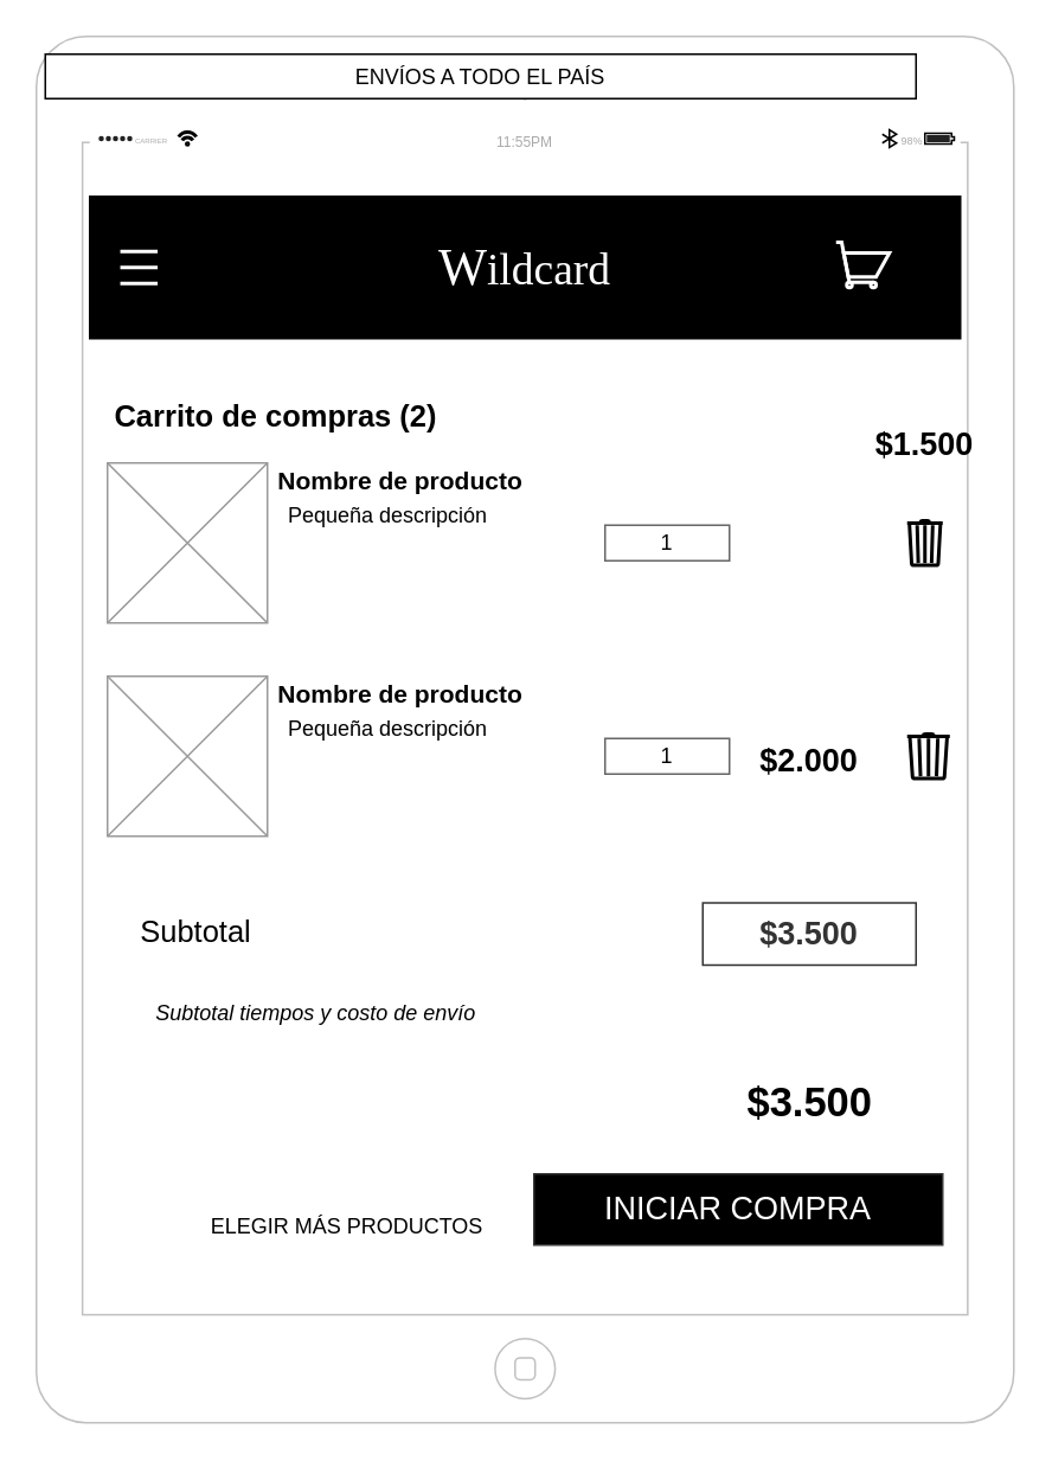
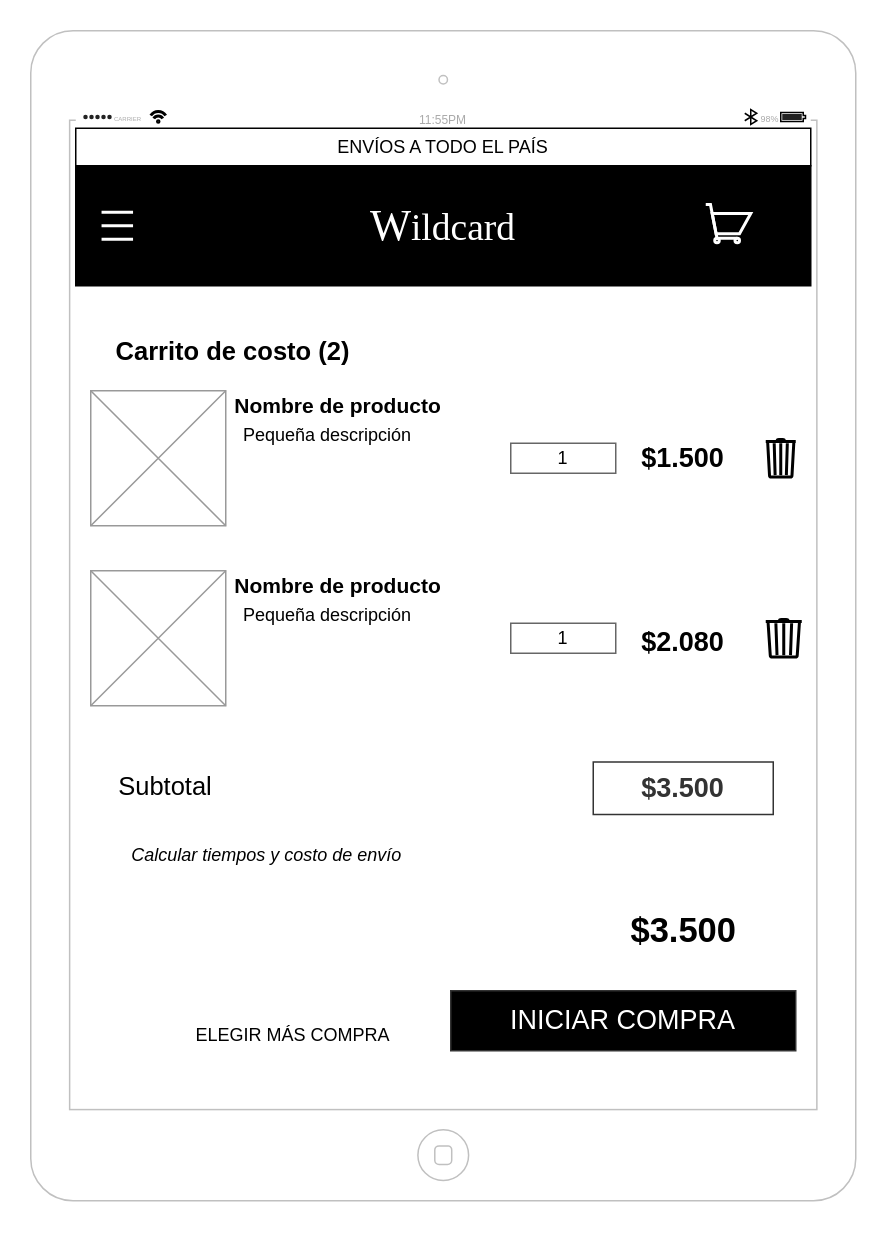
  <mxCell id="0" />
  <mxCell id="1" parent="0" />
  <mxCell id="2" value="" style="html=1;verticalLabelPosition=bottom;labelBackgroundColor=#ffffff;verticalAlign=top;shadow=0;dashed=0;strokeWidth=1;shape=mxgraph.ios7.misc.ipad10inch;strokeColor=#c0c0c0;" parent="1" vertex="1"><mxGeometry x="20" y="20" width="550" height="780" as="geometry" /></mxCell>
  <mxCell id="3" value="" style="html=1;strokeWidth=1;shadow=0;dashed=0;shape=mxgraph.ios7ui.appBar;fillColor=#ffffff;gradientColor=none;" parent="1" vertex="1"><mxGeometry x="50" y="70" width="490" height="15" as="geometry" /></mxCell>
  <mxCell id="4" value="CARRIER" style="shape=rect;align=left;fontSize=8;spacingLeft=24;fontSize=4;fontColor=#aaaaaa;strokeColor=none;fillColor=none;spacingTop=4;" parent="3" vertex="1"><mxGeometry y="0.5" width="50" height="13" relative="1" as="geometry"><mxPoint y="-6.5" as="offset" /></mxGeometry></mxCell>
  <mxCell id="5" value="11:55PM" style="shape=rect;fontSize=8;fontColor=#aaaaaa;strokeColor=none;fillColor=none;spacingTop=4;" parent="3" vertex="1"><mxGeometry x="0.5" y="0.5" width="50" height="13" relative="1" as="geometry"><mxPoint x="-25" y="-6.5" as="offset" /></mxGeometry></mxCell>
  <mxCell id="6" value="98%" style="shape=rect;align=right;fontSize=8;spacingRight=19;fontSize=6;fontColor=#aaaaaa;strokeColor=none;fillColor=none;spacingTop=4;" parent="3" vertex="1"><mxGeometry x="1" y="0.5" width="45" height="13" relative="1" as="geometry"><mxPoint x="-45" y="-6.5" as="offset" /></mxGeometry></mxCell>
- <mxCell id="7" value="&lt;font style=&quot;vertical-align: inherit&quot;&gt;&lt;font style=&quot;vertical-align: inherit&quot;&gt;ENVÍOS A TODO EL PAÍS&lt;/font&gt;&lt;/font&gt;" style="rounded=0;whiteSpace=wrap;html=1;" parent="1" vertex="1"><mxGeometry x="25" y="30" width="490" height="25" as="geometry" /></mxCell>
+ <mxCell id="7" value="&lt;font style=&quot;vertical-align: inherit&quot;&gt;&lt;font style=&quot;vertical-align: inherit&quot;&gt;ENVÍOS A TODO EL PAÍS&lt;/font&gt;&lt;/font&gt;" style="rounded=0;whiteSpace=wrap;html=1;" parent="1" vertex="1"><mxGeometry x="50" y="85" width="490" height="25" as="geometry" /></mxCell>
  <mxCell id="8" value="&lt;font color=&quot;#ffffff&quot; face=&quot;voga&quot; data-font-src=&quot;https://fonts.googleapis.com/css?family=voga&quot; style=&quot;font-size: 29px&quot;&gt;&lt;font style=&quot;vertical-align: inherit&quot;&gt;&lt;font style=&quot;vertical-align: inherit&quot;&gt;&lt;font style=&quot;vertical-align: inherit&quot;&gt;&lt;font style=&quot;vertical-align: inherit&quot;&gt;&lt;font style=&quot;vertical-align: inherit&quot;&gt;&lt;font style=&quot;vertical-align: inherit&quot;&gt;W&lt;/font&gt;&lt;/font&gt;&lt;/font&gt;&lt;/font&gt;&lt;/font&gt;&lt;/font&gt;&lt;/font&gt;&lt;font color=&quot;#ffffff&quot; face=&quot;voga&quot; data-font-src=&quot;https://fonts.googleapis.com/css?family=voga&quot;&gt;&lt;font style=&quot;vertical-align: inherit&quot;&gt;&lt;font style=&quot;vertical-align: inherit ; font-size: 25px&quot;&gt;&lt;font style=&quot;vertical-align: inherit&quot;&gt;&lt;font style=&quot;vertical-align: inherit&quot;&gt;&lt;font style=&quot;vertical-align: inherit&quot;&gt;&lt;font style=&quot;vertical-align: inherit&quot;&gt;ildcard&lt;/font&gt;&lt;/font&gt;&lt;/font&gt;&lt;/font&gt;&lt;/font&gt;&lt;/font&gt;&lt;/font&gt;" style="rounded=0;whiteSpace=wrap;html=1;fillColor=#000000;" parent="1" vertex="1"><mxGeometry x="50" y="110" width="490" height="80" as="geometry" /></mxCell>
  <mxCell id="9" value="" style="html=1;verticalLabelPosition=bottom;align=center;labelBackgroundColor=#ffffff;verticalAlign=top;strokeWidth=2;shadow=0;dashed=0;shape=mxgraph.ios7.icons.most_viewed;pointerEvents=1;fillColor=#000000;strokeColor=#FFFFFF;" parent="1" vertex="1"><mxGeometry x="60" y="138.6" width="28.2" height="22.8" as="geometry" /></mxCell>
  <mxCell id="10" value="" style="html=1;verticalLabelPosition=bottom;align=center;labelBackgroundColor=#ffffff;verticalAlign=top;strokeWidth=2;shadow=0;dashed=0;shape=mxgraph.ios7.icons.shopping_cart;fillColor=none;strokeColor=#FFFFFF;" parent="1" vertex="1"><mxGeometry x="470" y="135.9" width="30" height="25.5" as="geometry" /></mxCell>
- <mxCell id="11" value="&lt;b&gt;&lt;font style=&quot;font-size: 17px&quot;&gt;Carrito de compras (2)&lt;/font&gt;&lt;/b&gt;" style="text;html=1;strokeColor=none;fillColor=none;align=center;verticalAlign=middle;whiteSpace=wrap;rounded=0;" parent="1" vertex="1"><mxGeometry x="60" y="220" width="190" height="30" as="geometry" /></mxCell>
+ <mxCell id="11" value="&lt;b&gt;&lt;font style=&quot;font-size: 17px&quot;&gt;Carrito de costo (2)&lt;/font&gt;&lt;/b&gt;" style="text;html=1;strokeColor=none;fillColor=none;align=center;verticalAlign=middle;whiteSpace=wrap;rounded=0;" parent="1" vertex="1"><mxGeometry x="60" y="220" width="190" height="30" as="geometry" /></mxCell>
  <mxCell id="12" value="" style="verticalLabelPosition=bottom;shadow=0;dashed=0;align=center;html=1;verticalAlign=top;strokeWidth=1;shape=mxgraph.mockup.graphics.simpleIcon;strokeColor=#999999;fillColor=none;" parent="1" vertex="1"><mxGeometry x="60" y="260" width="90" height="90" as="geometry" /></mxCell>
  <mxCell id="13" value="" style="verticalLabelPosition=bottom;shadow=0;dashed=0;align=center;html=1;verticalAlign=top;strokeWidth=1;shape=mxgraph.mockup.graphics.simpleIcon;strokeColor=#999999;fillColor=none;" parent="1" vertex="1"><mxGeometry x="60" y="380" width="90" height="90" as="geometry" /></mxCell>
  <mxCell id="14" value="&lt;b&gt;&lt;font style=&quot;font-size: 14px&quot;&gt;Nombre de producto&lt;/font&gt;&lt;/b&gt;" style="text;html=1;strokeColor=none;fillColor=none;align=center;verticalAlign=middle;whiteSpace=wrap;rounded=0;" parent="1" vertex="1"><mxGeometry x="150" y="380" width="150" height="20" as="geometry" /></mxCell>
  <mxCell id="15" value="&lt;b&gt;&lt;font style=&quot;font-size: 14px&quot;&gt;Nombre de producto&lt;/font&gt;&lt;/b&gt;" style="text;html=1;strokeColor=none;fillColor=none;align=center;verticalAlign=middle;whiteSpace=wrap;rounded=0;" parent="1" vertex="1"><mxGeometry x="150" y="260" width="150" height="20" as="geometry" /></mxCell>
  <mxCell id="16" value="Pequeña descripción" style="text;html=1;strokeColor=none;fillColor=none;align=left;verticalAlign=middle;whiteSpace=wrap;rounded=0;" parent="1" vertex="1"><mxGeometry x="160" y="280" width="120" height="20" as="geometry" /></mxCell>
  <mxCell id="17" value="&lt;span&gt;Pequeña descripción&lt;/span&gt;" style="text;html=1;strokeColor=none;fillColor=none;align=left;verticalAlign=middle;whiteSpace=wrap;rounded=0;" parent="1" vertex="1"><mxGeometry x="160" y="400" width="120" height="20" as="geometry" /></mxCell>
  <mxCell id="18" value="1" style="rounded=0;whiteSpace=wrap;html=1;fillColor=none;align=center;strokeColor=#666666;" parent="1" vertex="1"><mxGeometry x="340" y="295" width="70" height="20" as="geometry" /></mxCell>
  <mxCell id="19" value="1" style="rounded=0;whiteSpace=wrap;html=1;strokeColor=#666666;fillColor=none;align=center;" parent="1" vertex="1"><mxGeometry x="340" y="415" width="70" height="20" as="geometry" /></mxCell>
- <mxCell id="20" value="&lt;b&gt;&lt;font style=&quot;font-size: 18px&quot;&gt;$1.500&lt;/font&gt;&lt;/b&gt;" style="text;html=1;strokeColor=none;fillColor=none;align=center;verticalAlign=middle;whiteSpace=wrap;rounded=0;" parent="1" vertex="1"><mxGeometry x="480" y="237.5" width="80" height="25" as="geometry" /></mxCell>
- <mxCell id="21" value="&lt;b&gt;&lt;font style=&quot;font-size: 18px&quot;&gt;$2.000&lt;/font&gt;&lt;/b&gt;" style="text;html=1;strokeColor=none;fillColor=none;align=center;verticalAlign=middle;whiteSpace=wrap;rounded=0;" parent="1" vertex="1"><mxGeometry x="420" y="412.5" width="70" height="30" as="geometry" /></mxCell>
+ <mxCell id="20" value="&lt;b&gt;&lt;font style=&quot;font-size: 18px&quot;&gt;$1.500&lt;/font&gt;&lt;/b&gt;" style="text;html=1;strokeColor=none;fillColor=none;align=center;verticalAlign=middle;whiteSpace=wrap;rounded=0;" parent="1" vertex="1"><mxGeometry x="415" y="292.5" width="80" height="25" as="geometry" /></mxCell>
+ <mxCell id="21" value="&lt;b&gt;&lt;font style=&quot;font-size: 18px&quot;&gt;$2.080&lt;/font&gt;&lt;/b&gt;" style="text;html=1;strokeColor=none;fillColor=none;align=center;verticalAlign=middle;whiteSpace=wrap;rounded=0;" parent="1" vertex="1"><mxGeometry x="420" y="412.5" width="70" height="30" as="geometry" /></mxCell>
  <mxCell id="22" value="" style="html=1;verticalLabelPosition=bottom;align=center;labelBackgroundColor=#ffffff;verticalAlign=top;strokeWidth=2;shadow=0;dashed=0;shape=mxgraph.ios7.icons.trashcan;fillColor=none;" parent="1" vertex="1"><mxGeometry x="510" y="292.5" width="20" height="25" as="geometry" /></mxCell>
  <mxCell id="23" value="" style="html=1;verticalLabelPosition=bottom;align=center;labelBackgroundColor=#ffffff;verticalAlign=top;strokeWidth=2;shadow=0;dashed=0;shape=mxgraph.ios7.icons.trashcan;fillColor=none;" parent="1" vertex="1"><mxGeometry x="510" y="412.5" width="24" height="25" as="geometry" /></mxCell>
  <mxCell id="24" value="&lt;font style=&quot;font-size: 17px&quot;&gt;Subtotal&lt;/font&gt;" style="text;html=1;strokeColor=none;fillColor=none;align=center;verticalAlign=middle;whiteSpace=wrap;rounded=0;" parent="1" vertex="1"><mxGeometry x="50" y="510" width="120" height="30" as="geometry" /></mxCell>
- <mxCell id="25" value="&lt;i&gt;Subtotal tiempos y costo de envío&lt;/i&gt;" style="text;html=1;strokeColor=none;fillColor=none;align=center;verticalAlign=middle;whiteSpace=wrap;rounded=0;" parent="1" vertex="1"><mxGeometry x="85" y="560" width="185" height="20" as="geometry" /></mxCell>
+ <mxCell id="25" value="&lt;i&gt;Calcular tiempos y costo de envío&lt;/i&gt;" style="text;html=1;strokeColor=none;fillColor=none;align=center;verticalAlign=middle;whiteSpace=wrap;rounded=0;" parent="1" vertex="1"><mxGeometry x="85" y="560" width="185" height="20" as="geometry" /></mxCell>
  <mxCell id="26" value="&lt;font style=&quot;font-size: 18px&quot; color=&quot;#333333&quot;&gt;&lt;b&gt;$3.500&lt;/b&gt;&lt;/font&gt;" style="rounded=0;whiteSpace=wrap;html=1;fillColor=none;align=center;strokeColor=#333333;" parent="1" vertex="1"><mxGeometry x="395" y="507.5" width="120" height="35" as="geometry" /></mxCell>
  <mxCell id="27" value="&lt;b&gt;&lt;font style=&quot;font-size: 23px&quot;&gt;$3.500&lt;/font&gt;&lt;/b&gt;" style="text;html=1;strokeColor=none;fillColor=none;align=center;verticalAlign=middle;whiteSpace=wrap;rounded=0;" parent="1" vertex="1"><mxGeometry x="397.5" y="600" width="115" height="40" as="geometry" /></mxCell>
  <mxCell id="28" value="&lt;font color=&quot;#ffffff&quot; style=&quot;font-size: 18px&quot;&gt;INICIAR COMPRA&lt;/font&gt;" style="rounded=0;whiteSpace=wrap;html=1;strokeColor=#333333;fillColor=#000000;align=center;" parent="1" vertex="1"><mxGeometry x="300" y="660" width="230" height="40" as="geometry" /></mxCell>
- <mxCell id="29" value="ELEGIR MÁS PRODUCTOS" style="text;html=1;strokeColor=none;fillColor=none;align=center;verticalAlign=middle;whiteSpace=wrap;rounded=0;" parent="1" vertex="1"><mxGeometry x="110" y="675" width="170" height="30" as="geometry" /></mxCell>
+ <mxCell id="29" value="ELEGIR MÁS COMPRA" style="text;html=1;strokeColor=none;fillColor=none;align=center;verticalAlign=middle;whiteSpace=wrap;rounded=0;" parent="1" vertex="1"><mxGeometry x="110" y="675" width="170" height="30" as="geometry" /></mxCell>
